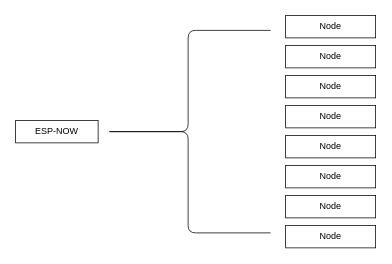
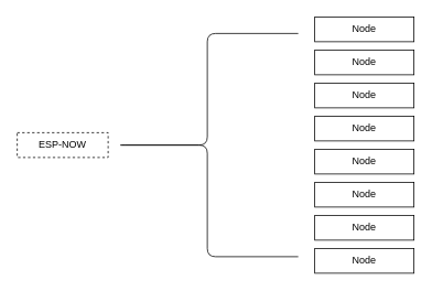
  <mxCell id="0" />
  <mxCell id="1" parent="0" />
- <mxCell id="2" value="ESP-NOW" style="rounded=0;whiteSpace=wrap;html=1;" parent="1" vertex="1"><mxGeometry x="20" y="160" width="110" height="30" as="geometry" /></mxCell>
+ <mxCell id="2" value="ESP-NOW" style="rounded=0;whiteSpace=wrap;html=1;dashed=1;" parent="1" vertex="1"><mxGeometry x="20" y="160" width="110" height="30" as="geometry" /></mxCell>
  <mxCell id="3" value="" style="shape=curlyBracket;whiteSpace=wrap;html=1;rounded=1;labelPosition=left;verticalLabelPosition=middle;align=right;verticalAlign=middle;" parent="1" vertex="1"><mxGeometry x="140" y="40" width="220" height="270" as="geometry" /></mxCell>
  <mxCell id="4" value="Node" style="rounded=0;whiteSpace=wrap;html=1;" parent="1" vertex="1"><mxGeometry x="380" y="20" width="120" height="30" as="geometry" /></mxCell>
  <mxCell id="5" value="Node" style="rounded=0;whiteSpace=wrap;html=1;" parent="1" vertex="1"><mxGeometry x="380" y="60" width="120" height="30" as="geometry" /></mxCell>
  <mxCell id="6" value="Node" style="rounded=0;whiteSpace=wrap;html=1;" parent="1" vertex="1"><mxGeometry x="380" y="100" width="120" height="30" as="geometry" /></mxCell>
  <mxCell id="7" value="Node" style="rounded=0;whiteSpace=wrap;html=1;" parent="1" vertex="1"><mxGeometry x="380" y="140" width="120" height="30" as="geometry" /></mxCell>
  <mxCell id="8" value="Node" style="rounded=0;whiteSpace=wrap;html=1;" parent="1" vertex="1"><mxGeometry x="380" y="180" width="120" height="30" as="geometry" /></mxCell>
  <mxCell id="9" value="Node" style="rounded=0;whiteSpace=wrap;html=1;" parent="1" vertex="1"><mxGeometry x="380" y="220" width="120" height="30" as="geometry" /></mxCell>
  <mxCell id="10" value="Node" style="rounded=0;whiteSpace=wrap;html=1;" parent="1" vertex="1"><mxGeometry x="380" y="260" width="120" height="30" as="geometry" /></mxCell>
  <mxCell id="11" value="Node" style="rounded=0;whiteSpace=wrap;html=1;" parent="1" vertex="1"><mxGeometry x="380" y="300" width="120" height="30" as="geometry" /></mxCell>
